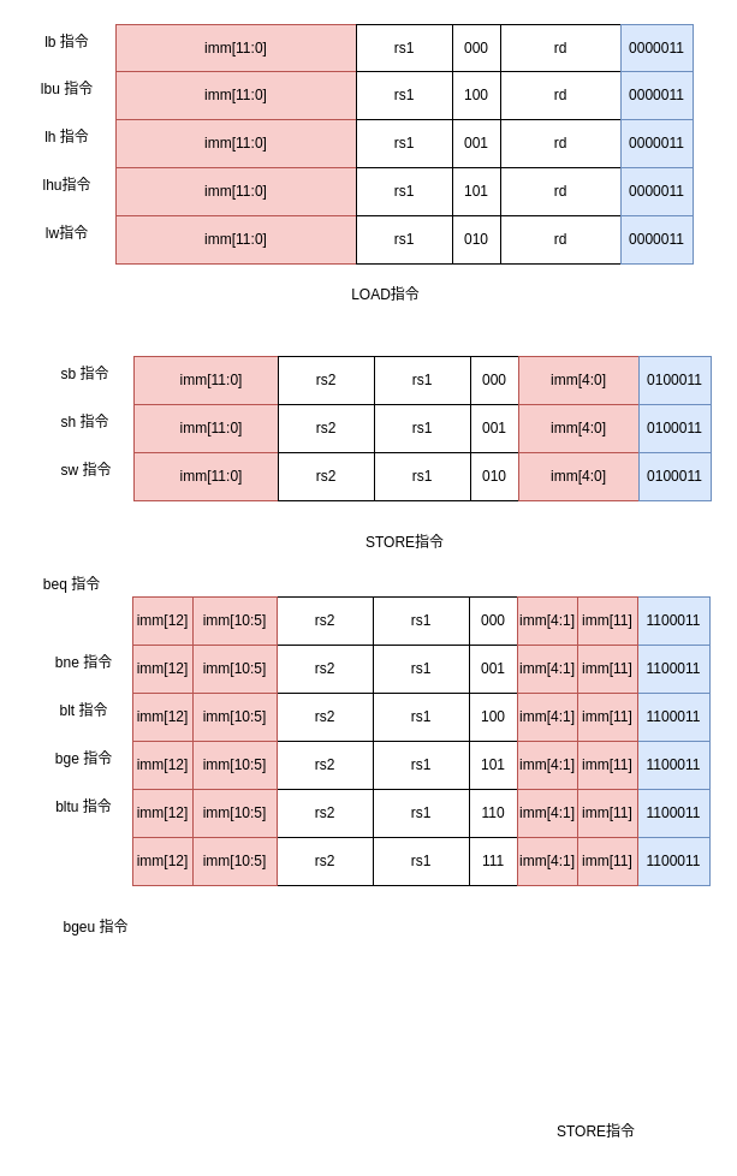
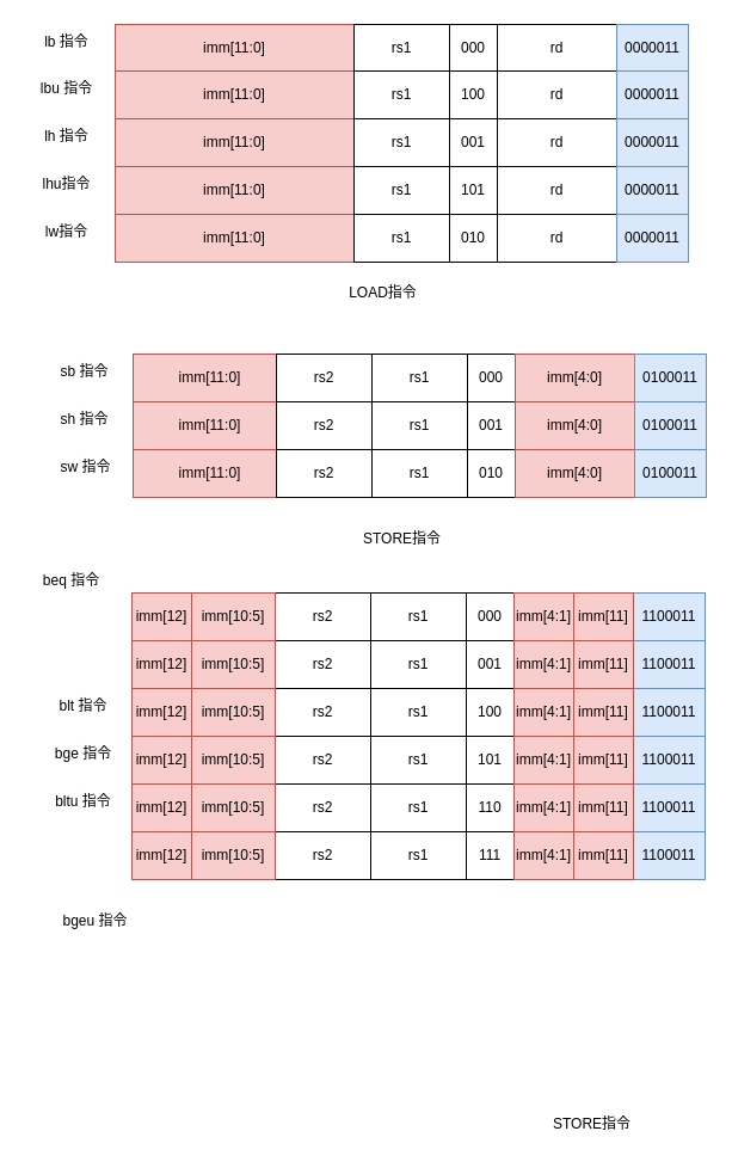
  <mxCell id="0" />
  <mxCell id="1" parent="0" />
  <mxCell id="2" value="" style="group" vertex="1" connectable="0" parent="1"><mxGeometry x="96" y="20" width="480" height="40" as="geometry" /></mxCell>
  <mxCell id="3" value="imm[11:0]" style="rounded=0;whiteSpace=wrap;html=1;fillColor=#f8cecc;strokeColor=#b85450;" vertex="1" parent="2"><mxGeometry width="200" height="40" as="geometry" /></mxCell>
  <mxCell id="4" value="rs1" style="rounded=0;whiteSpace=wrap;html=1;" vertex="1" parent="2"><mxGeometry x="200" width="80" height="40" as="geometry" /></mxCell>
  <mxCell id="5" value="000" style="rounded=0;whiteSpace=wrap;html=1;" vertex="1" parent="2"><mxGeometry x="280" width="40" height="40" as="geometry" /></mxCell>
  <mxCell id="6" value="rd" style="rounded=0;whiteSpace=wrap;html=1;" vertex="1" parent="2"><mxGeometry x="320" width="100" height="40" as="geometry" /></mxCell>
  <mxCell id="7" value="0000011" style="rounded=0;whiteSpace=wrap;html=1;fillColor=#dae8fc;strokeColor=#6c8ebf;" vertex="1" parent="2"><mxGeometry x="420" width="60" height="40" as="geometry" /></mxCell>
  <mxCell id="8" value="lb 指令" style="text;html=1;align=center;verticalAlign=middle;resizable=0;points=[];autosize=1;strokeColor=none;fillColor=none;" vertex="1" parent="1"><mxGeometry x="25" y="20" width="60" height="30" as="geometry" /></mxCell>
  <mxCell id="9" value="" style="group" vertex="1" connectable="0" parent="1"><mxGeometry x="96" y="59" width="480" height="40" as="geometry" /></mxCell>
  <mxCell id="10" value="imm[11:0]" style="rounded=0;whiteSpace=wrap;html=1;fillColor=#f8cecc;strokeColor=#b85450;" vertex="1" parent="9"><mxGeometry width="200" height="40" as="geometry" /></mxCell>
  <mxCell id="11" value="rs1" style="rounded=0;whiteSpace=wrap;html=1;" vertex="1" parent="9"><mxGeometry x="200" width="80" height="40" as="geometry" /></mxCell>
  <mxCell id="12" value="100" style="rounded=0;whiteSpace=wrap;html=1;" vertex="1" parent="9"><mxGeometry x="280" width="40" height="40" as="geometry" /></mxCell>
  <mxCell id="13" value="rd" style="rounded=0;whiteSpace=wrap;html=1;" vertex="1" parent="9"><mxGeometry x="320" width="100" height="40" as="geometry" /></mxCell>
  <mxCell id="14" value="0000011" style="rounded=0;whiteSpace=wrap;html=1;fillColor=#dae8fc;strokeColor=#6c8ebf;" vertex="1" parent="9"><mxGeometry x="420" width="60" height="40" as="geometry" /></mxCell>
  <mxCell id="15" value="lbu 指令" style="text;html=1;align=center;verticalAlign=middle;resizable=0;points=[];autosize=1;strokeColor=none;fillColor=none;" vertex="1" parent="1"><mxGeometry x="20" y="59" width="70" height="30" as="geometry" /></mxCell>
  <mxCell id="16" value="" style="group" vertex="1" connectable="0" parent="1"><mxGeometry x="96" y="99" width="480" height="40" as="geometry" /></mxCell>
  <mxCell id="17" value="imm[11:0]" style="rounded=0;whiteSpace=wrap;html=1;fillColor=#f8cecc;strokeColor=#b85450;" vertex="1" parent="16"><mxGeometry width="200" height="40" as="geometry" /></mxCell>
  <mxCell id="18" value="rs1" style="rounded=0;whiteSpace=wrap;html=1;" vertex="1" parent="16"><mxGeometry x="200" width="80" height="40" as="geometry" /></mxCell>
  <mxCell id="19" value="001" style="rounded=0;whiteSpace=wrap;html=1;" vertex="1" parent="16"><mxGeometry x="280" width="40" height="40" as="geometry" /></mxCell>
  <mxCell id="20" value="rd" style="rounded=0;whiteSpace=wrap;html=1;" vertex="1" parent="16"><mxGeometry x="320" width="100" height="40" as="geometry" /></mxCell>
  <mxCell id="21" value="0000011" style="rounded=0;whiteSpace=wrap;html=1;fillColor=#dae8fc;strokeColor=#6c8ebf;" vertex="1" parent="16"><mxGeometry x="420" width="60" height="40" as="geometry" /></mxCell>
  <mxCell id="22" value="lh 指令" style="text;html=1;align=center;verticalAlign=middle;resizable=0;points=[];autosize=1;strokeColor=none;fillColor=none;" vertex="1" parent="1"><mxGeometry x="25" y="99" width="60" height="30" as="geometry" /></mxCell>
  <mxCell id="23" value="" style="group" vertex="1" connectable="0" parent="1"><mxGeometry x="96" y="139" width="480" height="40" as="geometry" /></mxCell>
  <mxCell id="24" value="imm[11:0]" style="rounded=0;whiteSpace=wrap;html=1;fillColor=#f8cecc;strokeColor=#b85450;" vertex="1" parent="23"><mxGeometry width="200" height="40" as="geometry" /></mxCell>
  <mxCell id="25" value="rs1" style="rounded=0;whiteSpace=wrap;html=1;" vertex="1" parent="23"><mxGeometry x="200" width="80" height="40" as="geometry" /></mxCell>
  <mxCell id="26" value="101" style="rounded=0;whiteSpace=wrap;html=1;" vertex="1" parent="23"><mxGeometry x="280" width="40" height="40" as="geometry" /></mxCell>
  <mxCell id="27" value="rd" style="rounded=0;whiteSpace=wrap;html=1;" vertex="1" parent="23"><mxGeometry x="320" width="100" height="40" as="geometry" /></mxCell>
  <mxCell id="28" value="0000011" style="rounded=0;whiteSpace=wrap;html=1;fillColor=#dae8fc;strokeColor=#6c8ebf;" vertex="1" parent="23"><mxGeometry x="420" width="60" height="40" as="geometry" /></mxCell>
  <mxCell id="29" value="lhu指令" style="text;html=1;align=center;verticalAlign=middle;resizable=0;points=[];autosize=1;strokeColor=none;fillColor=none;" vertex="1" parent="1"><mxGeometry x="25" y="139" width="60" height="30" as="geometry" /></mxCell>
  <mxCell id="30" value="" style="group" vertex="1" connectable="0" parent="1"><mxGeometry x="96" y="179" width="480" height="40" as="geometry" /></mxCell>
  <mxCell id="31" value="imm[11:0]" style="rounded=0;whiteSpace=wrap;html=1;fillColor=#f8cecc;strokeColor=#b85450;" vertex="1" parent="30"><mxGeometry width="200" height="40" as="geometry" /></mxCell>
  <mxCell id="32" value="rs1" style="rounded=0;whiteSpace=wrap;html=1;" vertex="1" parent="30"><mxGeometry x="200" width="80" height="40" as="geometry" /></mxCell>
  <mxCell id="33" value="010" style="rounded=0;whiteSpace=wrap;html=1;" vertex="1" parent="30"><mxGeometry x="280" width="40" height="40" as="geometry" /></mxCell>
  <mxCell id="34" value="rd" style="rounded=0;whiteSpace=wrap;html=1;" vertex="1" parent="30"><mxGeometry x="320" width="100" height="40" as="geometry" /></mxCell>
  <mxCell id="35" value="0000011" style="rounded=0;whiteSpace=wrap;html=1;fillColor=#dae8fc;strokeColor=#6c8ebf;" vertex="1" parent="30"><mxGeometry x="420" width="60" height="40" as="geometry" /></mxCell>
  <mxCell id="36" value="lw指令" style="text;html=1;align=center;verticalAlign=middle;resizable=0;points=[];autosize=1;strokeColor=none;fillColor=none;" vertex="1" parent="1"><mxGeometry x="25" y="179" width="60" height="30" as="geometry" /></mxCell>
  <mxCell id="37" value="LOAD指令" style="text;html=1;align=center;verticalAlign=middle;resizable=0;points=[];autosize=1;strokeColor=none;fillColor=none;" vertex="1" parent="1"><mxGeometry x="280" y="230" width="80" height="30" as="geometry" /></mxCell>
  <mxCell id="38" value="sb 指令" style="text;html=1;align=center;verticalAlign=middle;resizable=0;points=[];autosize=1;strokeColor=none;fillColor=none;" vertex="1" parent="1"><mxGeometry x="40" y="296" width="60" height="30" as="geometry" /></mxCell>
  <mxCell id="39" value="STORE指令" style="text;html=1;align=center;verticalAlign=middle;resizable=0;points=[];autosize=1;strokeColor=none;fillColor=none;" vertex="1" parent="1"><mxGeometry x="291" y="436" width="90" height="30" as="geometry" /></mxCell>
  <mxCell id="40" value="" style="group" vertex="1" connectable="0" parent="1"><mxGeometry x="111" y="296" width="480" height="40" as="geometry" /></mxCell>
  <mxCell id="41" value="imm[11:0]" style="rounded=0;whiteSpace=wrap;html=1;fillColor=#f8cecc;strokeColor=#b85450;" vertex="1" parent="40"><mxGeometry width="129" height="40" as="geometry" /></mxCell>
  <mxCell id="42" value="rs1" style="rounded=0;whiteSpace=wrap;html=1;" vertex="1" parent="40"><mxGeometry x="200" width="80" height="40" as="geometry" /></mxCell>
  <mxCell id="43" value="000" style="rounded=0;whiteSpace=wrap;html=1;" vertex="1" parent="40"><mxGeometry x="280" width="40" height="40" as="geometry" /></mxCell>
  <mxCell id="44" value="imm[4:0]" style="rounded=0;whiteSpace=wrap;html=1;fillColor=#f8cecc;strokeColor=#b85450;" vertex="1" parent="40"><mxGeometry x="320" width="100" height="40" as="geometry" /></mxCell>
  <mxCell id="45" value="0100011" style="rounded=0;whiteSpace=wrap;html=1;fillColor=#dae8fc;strokeColor=#6c8ebf;" vertex="1" parent="40"><mxGeometry x="420" width="60" height="40" as="geometry" /></mxCell>
  <mxCell id="46" value="rs2" style="rounded=0;whiteSpace=wrap;html=1;" vertex="1" parent="40"><mxGeometry x="120" width="80" height="40" as="geometry" /></mxCell>
  <mxCell id="47" value="" style="group" vertex="1" connectable="0" parent="1"><mxGeometry x="111" y="336" width="480" height="40" as="geometry" /></mxCell>
  <mxCell id="48" value="imm[11:0]" style="rounded=0;whiteSpace=wrap;html=1;fillColor=#f8cecc;strokeColor=#b85450;" vertex="1" parent="47"><mxGeometry width="129" height="40" as="geometry" /></mxCell>
  <mxCell id="49" value="rs1" style="rounded=0;whiteSpace=wrap;html=1;" vertex="1" parent="47"><mxGeometry x="200" width="80" height="40" as="geometry" /></mxCell>
  <mxCell id="50" value="001" style="rounded=0;whiteSpace=wrap;html=1;" vertex="1" parent="47"><mxGeometry x="280" width="40" height="40" as="geometry" /></mxCell>
  <mxCell id="51" value="imm[4:0]" style="rounded=0;whiteSpace=wrap;html=1;fillColor=#f8cecc;strokeColor=#b85450;" vertex="1" parent="47"><mxGeometry x="320" width="100" height="40" as="geometry" /></mxCell>
  <mxCell id="52" value="0100011" style="rounded=0;whiteSpace=wrap;html=1;fillColor=#dae8fc;strokeColor=#6c8ebf;" vertex="1" parent="47"><mxGeometry x="420" width="60" height="40" as="geometry" /></mxCell>
  <mxCell id="53" value="rs2" style="rounded=0;whiteSpace=wrap;html=1;" vertex="1" parent="47"><mxGeometry x="120" width="80" height="40" as="geometry" /></mxCell>
  <mxCell id="54" value="sh 指令" style="text;html=1;align=center;verticalAlign=middle;resizable=0;points=[];autosize=1;strokeColor=none;fillColor=none;" vertex="1" parent="1"><mxGeometry x="40" y="336" width="60" height="30" as="geometry" /></mxCell>
  <mxCell id="55" value="" style="group" vertex="1" connectable="0" parent="1"><mxGeometry x="111" y="376" width="480" height="40" as="geometry" /></mxCell>
  <mxCell id="56" value="imm[11:0]" style="rounded=0;whiteSpace=wrap;html=1;fillColor=#f8cecc;strokeColor=#b85450;" vertex="1" parent="55"><mxGeometry width="129" height="40" as="geometry" /></mxCell>
  <mxCell id="57" value="rs1" style="rounded=0;whiteSpace=wrap;html=1;" vertex="1" parent="55"><mxGeometry x="200" width="80" height="40" as="geometry" /></mxCell>
  <mxCell id="58" value="010" style="rounded=0;whiteSpace=wrap;html=1;" vertex="1" parent="55"><mxGeometry x="280" width="40" height="40" as="geometry" /></mxCell>
  <mxCell id="59" value="imm[4:0]" style="rounded=0;whiteSpace=wrap;html=1;fillColor=#f8cecc;strokeColor=#b85450;" vertex="1" parent="55"><mxGeometry x="320" width="100" height="40" as="geometry" /></mxCell>
  <mxCell id="60" value="0100011" style="rounded=0;whiteSpace=wrap;html=1;fillColor=#dae8fc;strokeColor=#6c8ebf;" vertex="1" parent="55"><mxGeometry x="420" width="60" height="40" as="geometry" /></mxCell>
  <mxCell id="61" value="rs2" style="rounded=0;whiteSpace=wrap;html=1;" vertex="1" parent="55"><mxGeometry x="120" width="80" height="40" as="geometry" /></mxCell>
  <mxCell id="62" value="sw 指令" style="text;html=1;align=center;verticalAlign=middle;resizable=0;points=[];autosize=1;strokeColor=none;fillColor=none;" vertex="1" parent="1"><mxGeometry x="36" y="376" width="70" height="30" as="geometry" /></mxCell>
  <mxCell id="63" value="beq 指令" style="text;html=1;align=center;verticalAlign=middle;resizable=0;points=[];autosize=1;strokeColor=none;fillColor=none;" vertex="1" parent="1"><mxGeometry x="24" y="471" width="70" height="30" as="geometry" /></mxCell>
  <mxCell id="64" value="STORE指令" style="text;html=1;align=center;verticalAlign=middle;resizable=0;points=[];autosize=1;strokeColor=none;fillColor=none;" vertex="1" parent="1"><mxGeometry x="450" y="926" width="90" height="30" as="geometry" /></mxCell>
  <mxCell id="65" value="" style="group" vertex="1" connectable="0" parent="1"><mxGeometry x="110" y="496" width="480" height="40" as="geometry" /></mxCell>
  <mxCell id="66" value="imm[12]" style="rounded=0;whiteSpace=wrap;html=1;fillColor=#f8cecc;strokeColor=#b85450;" vertex="1" parent="65"><mxGeometry width="50" height="40" as="geometry" /></mxCell>
  <mxCell id="67" value="rs1" style="rounded=0;whiteSpace=wrap;html=1;" vertex="1" parent="65"><mxGeometry x="200" width="80" height="40" as="geometry" /></mxCell>
  <mxCell id="68" value="000" style="rounded=0;whiteSpace=wrap;html=1;" vertex="1" parent="65"><mxGeometry x="280" width="40" height="40" as="geometry" /></mxCell>
  <mxCell id="69" value="imm[4:1]" style="rounded=0;whiteSpace=wrap;html=1;fillColor=#f8cecc;strokeColor=#b85450;" vertex="1" parent="65"><mxGeometry x="320" width="50" height="40" as="geometry" /></mxCell>
  <mxCell id="70" value="1100011" style="rounded=0;whiteSpace=wrap;html=1;fillColor=#dae8fc;strokeColor=#6c8ebf;" vertex="1" parent="65"><mxGeometry x="420" width="60" height="40" as="geometry" /></mxCell>
  <mxCell id="71" value="rs2" style="rounded=0;whiteSpace=wrap;html=1;" vertex="1" parent="65"><mxGeometry x="120" width="80" height="40" as="geometry" /></mxCell>
  <mxCell id="72" value="imm[10:5]" style="rounded=0;whiteSpace=wrap;html=1;fillColor=#f8cecc;strokeColor=#b85450;" vertex="1" parent="65"><mxGeometry x="50" width="70" height="40" as="geometry" /></mxCell>
  <mxCell id="73" value="imm[11]" style="rounded=0;whiteSpace=wrap;html=1;fillColor=#f8cecc;strokeColor=#b85450;" vertex="1" parent="65"><mxGeometry x="370" width="50" height="40" as="geometry" /></mxCell>
- <mxCell id="74" value="bne 指令" style="text;html=1;align=center;verticalAlign=middle;resizable=0;points=[];autosize=1;strokeColor=none;fillColor=none;" vertex="1" parent="1"><mxGeometry x="34" y="536" width="70" height="30" as="geometry" /></mxCell>
  <mxCell id="75" value="" style="group" vertex="1" connectable="0" parent="1"><mxGeometry x="110" y="536" width="480" height="40" as="geometry" /></mxCell>
  <mxCell id="76" value="imm[12]" style="rounded=0;whiteSpace=wrap;html=1;fillColor=#f8cecc;strokeColor=#b85450;" vertex="1" parent="75"><mxGeometry width="50" height="40" as="geometry" /></mxCell>
  <mxCell id="77" value="rs1" style="rounded=0;whiteSpace=wrap;html=1;" vertex="1" parent="75"><mxGeometry x="200" width="80" height="40" as="geometry" /></mxCell>
  <mxCell id="78" value="001" style="rounded=0;whiteSpace=wrap;html=1;" vertex="1" parent="75"><mxGeometry x="280" width="40" height="40" as="geometry" /></mxCell>
  <mxCell id="79" value="imm[4:1]" style="rounded=0;whiteSpace=wrap;html=1;fillColor=#f8cecc;strokeColor=#b85450;" vertex="1" parent="75"><mxGeometry x="320" width="50" height="40" as="geometry" /></mxCell>
  <mxCell id="80" value="1100011" style="rounded=0;whiteSpace=wrap;html=1;fillColor=#dae8fc;strokeColor=#6c8ebf;" vertex="1" parent="75"><mxGeometry x="420" width="60" height="40" as="geometry" /></mxCell>
  <mxCell id="81" value="rs2" style="rounded=0;whiteSpace=wrap;html=1;" vertex="1" parent="75"><mxGeometry x="120" width="80" height="40" as="geometry" /></mxCell>
  <mxCell id="82" value="imm[10:5]" style="rounded=0;whiteSpace=wrap;html=1;fillColor=#f8cecc;strokeColor=#b85450;" vertex="1" parent="75"><mxGeometry x="50" width="70" height="40" as="geometry" /></mxCell>
  <mxCell id="83" value="imm[11]" style="rounded=0;whiteSpace=wrap;html=1;fillColor=#f8cecc;strokeColor=#b85450;" vertex="1" parent="75"><mxGeometry x="370" width="50" height="40" as="geometry" /></mxCell>
  <mxCell id="84" value="blt 指令" style="text;html=1;align=center;verticalAlign=middle;resizable=0;points=[];autosize=1;strokeColor=none;fillColor=none;" vertex="1" parent="1"><mxGeometry x="39" y="576" width="60" height="30" as="geometry" /></mxCell>
  <mxCell id="85" value="" style="group" vertex="1" connectable="0" parent="1"><mxGeometry x="110" y="576" width="480" height="40" as="geometry" /></mxCell>
  <mxCell id="86" value="imm[12]" style="rounded=0;whiteSpace=wrap;html=1;fillColor=#f8cecc;strokeColor=#b85450;" vertex="1" parent="85"><mxGeometry width="50" height="40" as="geometry" /></mxCell>
  <mxCell id="87" value="rs1" style="rounded=0;whiteSpace=wrap;html=1;" vertex="1" parent="85"><mxGeometry x="200" width="80" height="40" as="geometry" /></mxCell>
  <mxCell id="88" value="100" style="rounded=0;whiteSpace=wrap;html=1;" vertex="1" parent="85"><mxGeometry x="280" width="40" height="40" as="geometry" /></mxCell>
  <mxCell id="89" value="imm[4:1]" style="rounded=0;whiteSpace=wrap;html=1;fillColor=#f8cecc;strokeColor=#b85450;" vertex="1" parent="85"><mxGeometry x="320" width="50" height="40" as="geometry" /></mxCell>
  <mxCell id="90" value="1100011" style="rounded=0;whiteSpace=wrap;html=1;fillColor=#dae8fc;strokeColor=#6c8ebf;" vertex="1" parent="85"><mxGeometry x="420" width="60" height="40" as="geometry" /></mxCell>
  <mxCell id="91" value="rs2" style="rounded=0;whiteSpace=wrap;html=1;" vertex="1" parent="85"><mxGeometry x="120" width="80" height="40" as="geometry" /></mxCell>
  <mxCell id="92" value="imm[10:5]" style="rounded=0;whiteSpace=wrap;html=1;fillColor=#f8cecc;strokeColor=#b85450;" vertex="1" parent="85"><mxGeometry x="50" width="70" height="40" as="geometry" /></mxCell>
  <mxCell id="93" value="imm[11]" style="rounded=0;whiteSpace=wrap;html=1;fillColor=#f8cecc;strokeColor=#b85450;" vertex="1" parent="85"><mxGeometry x="370" width="50" height="40" as="geometry" /></mxCell>
  <mxCell id="94" value="bge 指令" style="text;html=1;align=center;verticalAlign=middle;resizable=0;points=[];autosize=1;strokeColor=none;fillColor=none;" vertex="1" parent="1"><mxGeometry x="34" y="616" width="70" height="30" as="geometry" /></mxCell>
  <mxCell id="95" value="" style="group" vertex="1" connectable="0" parent="1"><mxGeometry x="110" y="616" width="480" height="40" as="geometry" /></mxCell>
  <mxCell id="96" value="imm[12]" style="rounded=0;whiteSpace=wrap;html=1;fillColor=#f8cecc;strokeColor=#b85450;" vertex="1" parent="95"><mxGeometry width="50" height="40" as="geometry" /></mxCell>
  <mxCell id="97" value="rs1" style="rounded=0;whiteSpace=wrap;html=1;" vertex="1" parent="95"><mxGeometry x="200" width="80" height="40" as="geometry" /></mxCell>
  <mxCell id="98" value="101" style="rounded=0;whiteSpace=wrap;html=1;" vertex="1" parent="95"><mxGeometry x="280" width="40" height="40" as="geometry" /></mxCell>
  <mxCell id="99" value="imm[4:1]" style="rounded=0;whiteSpace=wrap;html=1;fillColor=#f8cecc;strokeColor=#b85450;" vertex="1" parent="95"><mxGeometry x="320" width="50" height="40" as="geometry" /></mxCell>
  <mxCell id="100" value="1100011" style="rounded=0;whiteSpace=wrap;html=1;fillColor=#dae8fc;strokeColor=#6c8ebf;" vertex="1" parent="95"><mxGeometry x="420" width="60" height="40" as="geometry" /></mxCell>
  <mxCell id="101" value="rs2" style="rounded=0;whiteSpace=wrap;html=1;" vertex="1" parent="95"><mxGeometry x="120" width="80" height="40" as="geometry" /></mxCell>
  <mxCell id="102" value="imm[10:5]" style="rounded=0;whiteSpace=wrap;html=1;fillColor=#f8cecc;strokeColor=#b85450;" vertex="1" parent="95"><mxGeometry x="50" width="70" height="40" as="geometry" /></mxCell>
  <mxCell id="103" value="imm[11]" style="rounded=0;whiteSpace=wrap;html=1;fillColor=#f8cecc;strokeColor=#b85450;" vertex="1" parent="95"><mxGeometry x="370" width="50" height="40" as="geometry" /></mxCell>
  <mxCell id="104" value="bltu 指令" style="text;html=1;align=center;verticalAlign=middle;resizable=0;points=[];autosize=1;strokeColor=none;fillColor=none;" vertex="1" parent="1"><mxGeometry x="34" y="656" width="70" height="30" as="geometry" /></mxCell>
  <mxCell id="105" value="" style="group" vertex="1" connectable="0" parent="1"><mxGeometry x="110" y="656" width="480" height="40" as="geometry" /></mxCell>
  <mxCell id="106" value="imm[12]" style="rounded=0;whiteSpace=wrap;html=1;fillColor=#f8cecc;strokeColor=#b85450;" vertex="1" parent="105"><mxGeometry width="50" height="40" as="geometry" /></mxCell>
  <mxCell id="107" value="rs1" style="rounded=0;whiteSpace=wrap;html=1;" vertex="1" parent="105"><mxGeometry x="200" width="80" height="40" as="geometry" /></mxCell>
  <mxCell id="108" value="110" style="rounded=0;whiteSpace=wrap;html=1;" vertex="1" parent="105"><mxGeometry x="280" width="40" height="40" as="geometry" /></mxCell>
  <mxCell id="109" value="imm[4:1]" style="rounded=0;whiteSpace=wrap;html=1;fillColor=#f8cecc;strokeColor=#b85450;" vertex="1" parent="105"><mxGeometry x="320" width="50" height="40" as="geometry" /></mxCell>
  <mxCell id="110" value="1100011" style="rounded=0;whiteSpace=wrap;html=1;fillColor=#dae8fc;strokeColor=#6c8ebf;" vertex="1" parent="105"><mxGeometry x="420" width="60" height="40" as="geometry" /></mxCell>
  <mxCell id="111" value="rs2" style="rounded=0;whiteSpace=wrap;html=1;" vertex="1" parent="105"><mxGeometry x="120" width="80" height="40" as="geometry" /></mxCell>
  <mxCell id="112" value="imm[10:5]" style="rounded=0;whiteSpace=wrap;html=1;fillColor=#f8cecc;strokeColor=#b85450;" vertex="1" parent="105"><mxGeometry x="50" width="70" height="40" as="geometry" /></mxCell>
  <mxCell id="113" value="imm[11]" style="rounded=0;whiteSpace=wrap;html=1;fillColor=#f8cecc;strokeColor=#b85450;" vertex="1" parent="105"><mxGeometry x="370" width="50" height="40" as="geometry" /></mxCell>
  <mxCell id="114" value="bgeu 指令" style="text;html=1;align=center;verticalAlign=middle;resizable=0;points=[];autosize=1;strokeColor=none;fillColor=none;" vertex="1" parent="1"><mxGeometry x="39" y="756" width="80" height="30" as="geometry" /></mxCell>
  <mxCell id="115" value="" style="group" vertex="1" connectable="0" parent="1"><mxGeometry x="110" y="696" width="480" height="40" as="geometry" /></mxCell>
  <mxCell id="116" value="imm[12]" style="rounded=0;whiteSpace=wrap;html=1;fillColor=#f8cecc;strokeColor=#b85450;" vertex="1" parent="115"><mxGeometry width="50" height="40" as="geometry" /></mxCell>
  <mxCell id="117" value="rs1" style="rounded=0;whiteSpace=wrap;html=1;" vertex="1" parent="115"><mxGeometry x="200" width="80" height="40" as="geometry" /></mxCell>
  <mxCell id="118" value="111" style="rounded=0;whiteSpace=wrap;html=1;" vertex="1" parent="115"><mxGeometry x="280" width="40" height="40" as="geometry" /></mxCell>
  <mxCell id="119" value="imm[4:1]" style="rounded=0;whiteSpace=wrap;html=1;fillColor=#f8cecc;strokeColor=#b85450;" vertex="1" parent="115"><mxGeometry x="320" width="50" height="40" as="geometry" /></mxCell>
  <mxCell id="120" value="1100011" style="rounded=0;whiteSpace=wrap;html=1;fillColor=#dae8fc;strokeColor=#6c8ebf;" vertex="1" parent="115"><mxGeometry x="420" width="60" height="40" as="geometry" /></mxCell>
  <mxCell id="121" value="rs2" style="rounded=0;whiteSpace=wrap;html=1;" vertex="1" parent="115"><mxGeometry x="120" width="80" height="40" as="geometry" /></mxCell>
  <mxCell id="122" value="imm[10:5]" style="rounded=0;whiteSpace=wrap;html=1;fillColor=#f8cecc;strokeColor=#b85450;" vertex="1" parent="115"><mxGeometry x="50" width="70" height="40" as="geometry" /></mxCell>
  <mxCell id="123" value="imm[11]" style="rounded=0;whiteSpace=wrap;html=1;fillColor=#f8cecc;strokeColor=#b85450;" vertex="1" parent="115"><mxGeometry x="370" width="50" height="40" as="geometry" /></mxCell>
